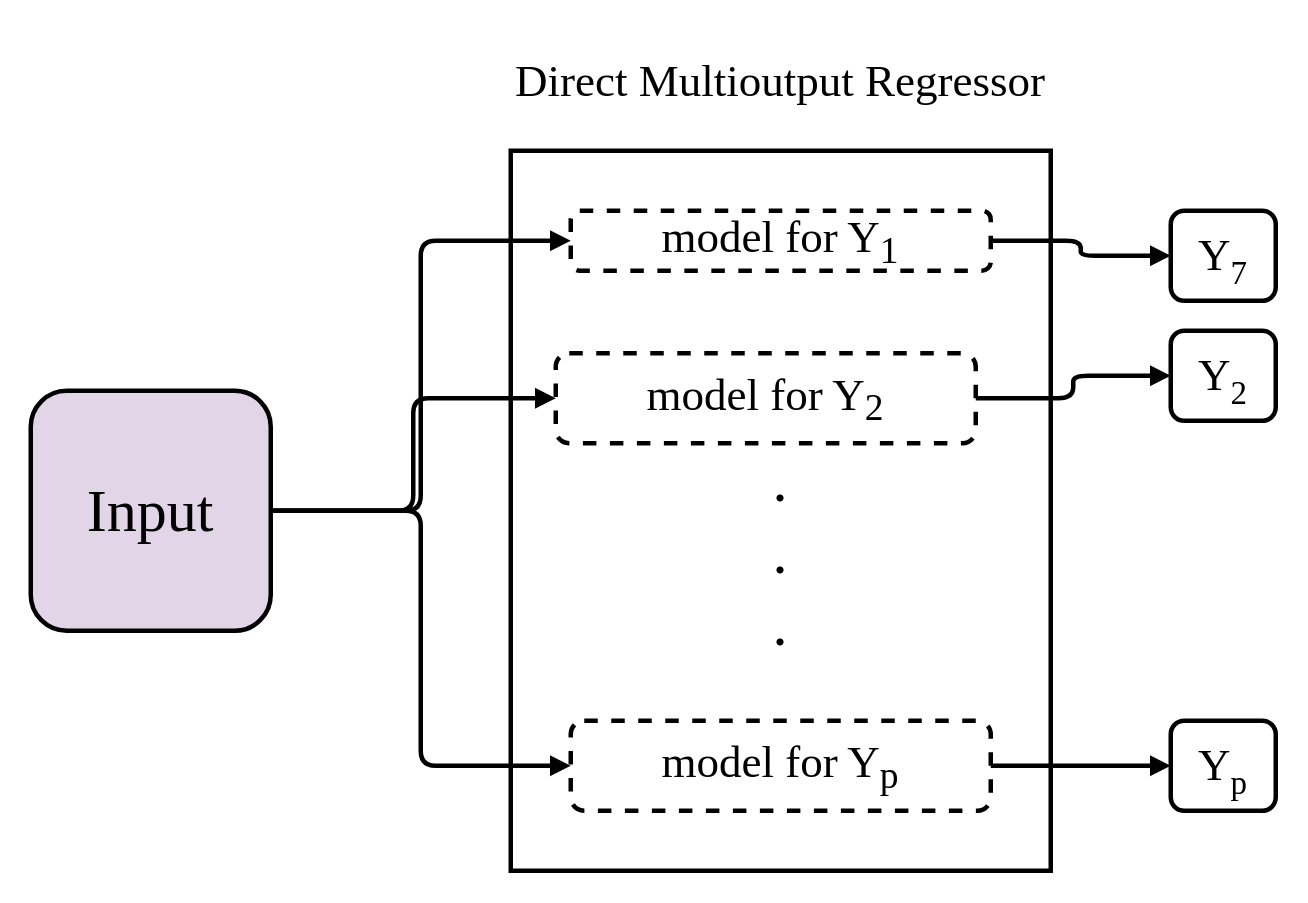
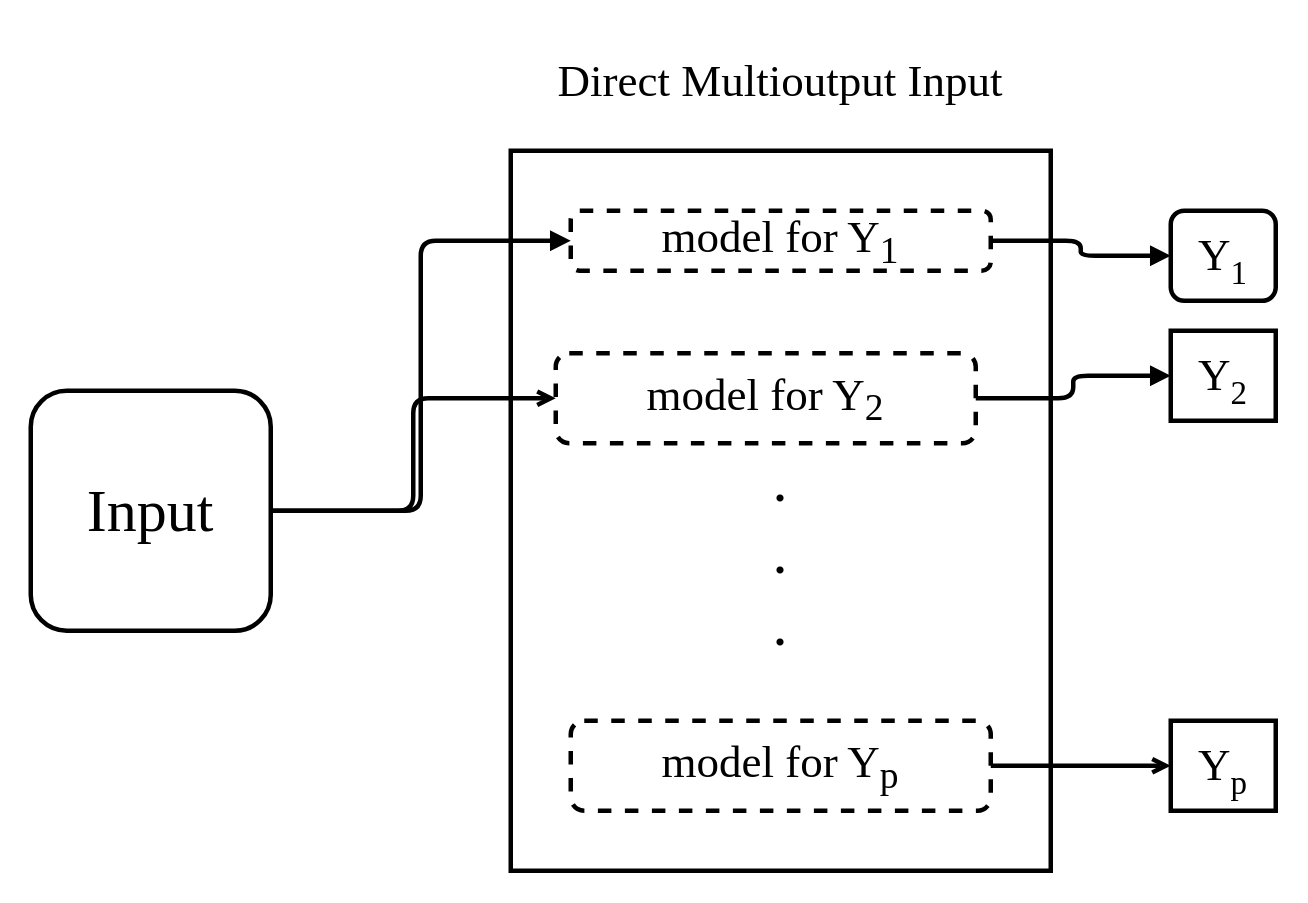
  <mxCell id="0" />
  <mxCell id="1" parent="0" />
  <mxCell id="2" style="edgeStyle=elbowEdgeStyle;html=1;exitX=1;exitY=0.5;exitDx=0;exitDy=0;entryX=0;entryY=0.5;entryDx=0;entryDy=0;fontFamily=Times New Roman;fontSize=30;fontColor=#000000;strokeColor=#000000;strokeWidth=3;endArrow=block;endFill=1;" edge="1" parent="1" source="5" target="9"><mxGeometry relative="1" as="geometry" /></mxCell>
- <mxCell id="3" style="edgeStyle=elbowEdgeStyle;html=1;exitX=1;exitY=0.5;exitDx=0;exitDy=0;entryX=0;entryY=0.5;entryDx=0;entryDy=0;strokeColor=#000000;strokeWidth=3;fontFamily=Times New Roman;fontSize=30;fontColor=#000000;endArrow=block;endFill=1;" edge="1" parent="1" source="5" target="11"><mxGeometry relative="1" as="geometry" /></mxCell>
- <mxCell id="4" style="edgeStyle=elbowEdgeStyle;html=1;exitX=1;exitY=0.5;exitDx=0;exitDy=0;entryX=0;entryY=0.5;entryDx=0;entryDy=0;strokeColor=#000000;strokeWidth=3;fontFamily=Times New Roman;fontSize=30;fontColor=#000000;endArrow=block;endFill=1;" edge="1" parent="1" source="5" target="13"><mxGeometry relative="1" as="geometry" /></mxCell>
- <mxCell id="5" value="&lt;font color=&quot;#000000&quot; face=&quot;Times New Roman&quot; style=&quot;font-size: 40px;&quot;&gt;Input&lt;/font&gt;" style="rounded=1;whiteSpace=wrap;html=1;strokeWidth=3;strokeColor=#000000;fillColor=#e1d5e7;" vertex="1" parent="1"><mxGeometry x="20" y="260" width="160" height="160" as="geometry" /></mxCell>
+ <mxCell id="3" style="edgeStyle=elbowEdgeStyle;html=1;exitX=1;exitY=0.5;exitDx=0;exitDy=0;entryX=0;entryY=0.5;entryDx=0;entryDy=0;strokeColor=#000000;strokeWidth=3;fontFamily=Times New Roman;fontSize=30;fontColor=#000000;endArrow=open;endFill=1;" edge="1" parent="1" source="5" target="11"><mxGeometry relative="1" as="geometry" /></mxCell>
+ <mxCell id="5" value="&lt;font color=&quot;#000000&quot; face=&quot;Times New Roman&quot; style=&quot;font-size: 40px;&quot;&gt;Input&lt;/font&gt;" style="rounded=1;whiteSpace=wrap;html=1;strokeWidth=3;strokeColor=#000000;" vertex="1" parent="1"><mxGeometry x="20" y="260" width="160" height="160" as="geometry" /></mxCell>
  <mxCell id="6" value="" style="rounded=0;whiteSpace=wrap;html=1;fontFamily=Times New Roman;fontSize=40;fillColor=none;strokeColor=#000000;strokeWidth=3;" vertex="1" parent="1"><mxGeometry x="340" y="100" width="360" height="480" as="geometry" /></mxCell>
- <mxCell id="7" value="&lt;font color=&quot;#000000&quot; style=&quot;font-size: 30px;&quot;&gt;Direct Multioutput Regressor&lt;/font&gt;" style="text;html=1;strokeColor=none;fillColor=none;align=center;verticalAlign=middle;whiteSpace=wrap;rounded=0;strokeWidth=3;fontFamily=Times New Roman;fontSize=40;" vertex="1" parent="1"><mxGeometry x="270" y="20" width="500" height="60" as="geometry" /></mxCell>
+ <mxCell id="7" value="&lt;font color=&quot;#000000&quot; style=&quot;font-size: 30px;&quot;&gt;Direct Multioutput Input&lt;/font&gt;" style="text;html=1;strokeColor=none;fillColor=none;align=center;verticalAlign=middle;whiteSpace=wrap;rounded=0;strokeWidth=3;fontFamily=Times New Roman;fontSize=40;" vertex="1" parent="1"><mxGeometry x="270" y="20" width="500" height="60" as="geometry" /></mxCell>
  <mxCell id="8" style="edgeStyle=elbowEdgeStyle;html=1;exitX=1;exitY=0.5;exitDx=0;exitDy=0;entryX=0;entryY=0.5;entryDx=0;entryDy=0;strokeColor=#000000;strokeWidth=3;fontFamily=Times New Roman;fontSize=25;fontColor=#000000;endArrow=block;endFill=1;" edge="1" parent="1" source="9" target="15"><mxGeometry relative="1" as="geometry" /></mxCell>
  <mxCell id="9" value="&lt;font color=&quot;#000000&quot;&gt;model for Y&lt;sub&gt;&lt;font style=&quot;font-size: 25px;&quot;&gt;1&lt;/font&gt;&lt;/sub&gt;&lt;/font&gt;" style="rounded=1;whiteSpace=wrap;html=1;strokeColor=#000000;strokeWidth=3;fontFamily=Times New Roman;fontSize=30;fillColor=none;dashed=1;" vertex="1" parent="1"><mxGeometry x="380" y="140" width="280" height="40" as="geometry" /></mxCell>
  <mxCell id="10" style="edgeStyle=elbowEdgeStyle;html=1;exitX=1;exitY=0.5;exitDx=0;exitDy=0;entryX=0;entryY=0.5;entryDx=0;entryDy=0;strokeColor=#000000;strokeWidth=3;fontFamily=Times New Roman;fontSize=25;fontColor=#000000;endArrow=block;endFill=1;" edge="1" parent="1" source="11" target="16"><mxGeometry relative="1" as="geometry" /></mxCell>
  <mxCell id="11" value="&lt;font color=&quot;#000000&quot;&gt;model for Y&lt;sub&gt;2&lt;/sub&gt;&lt;/font&gt;" style="rounded=1;whiteSpace=wrap;html=1;strokeColor=#000000;strokeWidth=3;fontFamily=Times New Roman;fontSize=30;fillColor=none;dashed=1;" vertex="1" parent="1"><mxGeometry x="370" y="235" width="280" height="60" as="geometry" /></mxCell>
- <mxCell id="12" style="edgeStyle=elbowEdgeStyle;html=1;exitX=1;exitY=0.5;exitDx=0;exitDy=0;entryX=0;entryY=0.5;entryDx=0;entryDy=0;strokeColor=#000000;strokeWidth=3;fontFamily=Times New Roman;fontSize=25;fontColor=#000000;endArrow=block;endFill=1;" edge="1" parent="1" source="13" target="17"><mxGeometry relative="1" as="geometry" /></mxCell>
+ <mxCell id="12" style="edgeStyle=elbowEdgeStyle;html=1;exitX=1;exitY=0.5;exitDx=0;exitDy=0;entryX=0;entryY=0.5;entryDx=0;entryDy=0;strokeColor=#000000;strokeWidth=3;fontFamily=Times New Roman;fontSize=25;fontColor=#000000;endArrow=open;endFill=1;" edge="1" parent="1" source="13" target="17"><mxGeometry relative="1" as="geometry" /></mxCell>
  <mxCell id="13" value="&lt;font color=&quot;#000000&quot;&gt;model for Y&lt;sub&gt;p&lt;/sub&gt;&lt;/font&gt;" style="rounded=1;whiteSpace=wrap;html=1;strokeColor=#000000;strokeWidth=3;fontFamily=Times New Roman;fontSize=30;fillColor=none;dashed=1;" vertex="1" parent="1"><mxGeometry x="380" y="480" width="280" height="60" as="geometry" /></mxCell>
  <mxCell id="14" value="&lt;font style=&quot;font-size: 40px;&quot;&gt;.&lt;br&gt;.&lt;br&gt;.&lt;/font&gt;" style="text;html=1;strokeColor=none;fillColor=none;align=center;verticalAlign=middle;whiteSpace=wrap;rounded=0;dashed=1;strokeWidth=3;fontFamily=Times New Roman;fontSize=30;fontColor=#000000;" vertex="1" parent="1"><mxGeometry x="480" y="320" width="80" height="95" as="geometry" /></mxCell>
- <mxCell id="15" value="&lt;span style=&quot;color: rgb(0, 0, 0); font-family: &amp;quot;Times New Roman&amp;quot;; font-size: 30px; font-style: normal; font-variant-ligatures: normal; font-variant-caps: normal; font-weight: 400; letter-spacing: normal; orphans: 2; text-align: center; text-indent: 0px; text-transform: none; widows: 2; word-spacing: 0px; -webkit-text-stroke-width: 0px; text-decoration-thickness: initial; text-decoration-style: initial; text-decoration-color: initial; float: none; display: inline !important;&quot;&gt;Y&lt;/span&gt;&lt;sub style=&quot;border-color: rgb(0, 0, 0); color: rgb(0, 0, 0); font-family: &amp;quot;Times New Roman&amp;quot;; font-style: normal; font-variant-ligatures: normal; font-variant-caps: normal; font-weight: 400; letter-spacing: normal; orphans: 2; text-align: center; text-indent: 0px; text-transform: none; widows: 2; word-spacing: 0px; -webkit-text-stroke-width: 0px; text-decoration-thickness: initial; text-decoration-style: initial; text-decoration-color: initial;&quot;&gt;&lt;font style=&quot;font-size: 22px;&quot;&gt;7&lt;/font&gt;&lt;/sub&gt;" style="rounded=1;whiteSpace=wrap;html=1;strokeColor=#000000;strokeWidth=3;fontFamily=Times New Roman;fontSize=40;fontColor=#000000;fillColor=none;" vertex="1" parent="1"><mxGeometry x="780" y="140" width="70" height="60" as="geometry" /></mxCell>
- <mxCell id="16" value="&lt;span style=&quot;color: rgb(0, 0, 0); font-family: &amp;quot;Times New Roman&amp;quot;; font-size: 30px; font-style: normal; font-variant-ligatures: normal; font-variant-caps: normal; font-weight: 400; letter-spacing: normal; orphans: 2; text-align: center; text-indent: 0px; text-transform: none; widows: 2; word-spacing: 0px; -webkit-text-stroke-width: 0px; text-decoration-thickness: initial; text-decoration-style: initial; text-decoration-color: initial; float: none; display: inline !important;&quot;&gt;Y&lt;/span&gt;&lt;sub style=&quot;border-color: rgb(0, 0, 0); color: rgb(0, 0, 0); font-family: &amp;quot;Times New Roman&amp;quot;; font-style: normal; font-variant-ligatures: normal; font-variant-caps: normal; font-weight: 400; letter-spacing: normal; orphans: 2; text-align: center; text-indent: 0px; text-transform: none; widows: 2; word-spacing: 0px; -webkit-text-stroke-width: 0px; text-decoration-thickness: initial; text-decoration-style: initial; text-decoration-color: initial;&quot;&gt;&lt;font style=&quot;font-size: 22px;&quot;&gt;2&lt;/font&gt;&lt;/sub&gt;" style="rounded=1;whiteSpace=wrap;html=1;strokeColor=#000000;strokeWidth=3;fontFamily=Times New Roman;fontSize=40;fontColor=#000000;fillColor=none;" vertex="1" parent="1"><mxGeometry x="780" y="220" width="70" height="60" as="geometry" /></mxCell>
- <mxCell id="17" value="&lt;span style=&quot;font-size: 30px;&quot;&gt;Y&lt;/span&gt;&lt;sub&gt;&lt;font style=&quot;font-size: 22px;&quot;&gt;p&lt;/font&gt;&lt;/sub&gt;" style="rounded=1;whiteSpace=wrap;html=1;strokeColor=#000000;strokeWidth=3;fontFamily=Times New Roman;fontSize=40;fontColor=#000000;fillColor=none;" vertex="1" parent="1"><mxGeometry x="780" y="480" width="70" height="60" as="geometry" /></mxCell>
+ <mxCell id="15" value="&lt;span style=&quot;color: rgb(0, 0, 0); font-family: &amp;quot;Times New Roman&amp;quot;; font-size: 30px; font-style: normal; font-variant-ligatures: normal; font-variant-caps: normal; font-weight: 400; letter-spacing: normal; orphans: 2; text-align: center; text-indent: 0px; text-transform: none; widows: 2; word-spacing: 0px; -webkit-text-stroke-width: 0px; text-decoration-thickness: initial; text-decoration-style: initial; text-decoration-color: initial; float: none; display: inline !important;&quot;&gt;Y&lt;/span&gt;&lt;sub style=&quot;border-color: rgb(0, 0, 0); color: rgb(0, 0, 0); font-family: &amp;quot;Times New Roman&amp;quot;; font-style: normal; font-variant-ligatures: normal; font-variant-caps: normal; font-weight: 400; letter-spacing: normal; orphans: 2; text-align: center; text-indent: 0px; text-transform: none; widows: 2; word-spacing: 0px; -webkit-text-stroke-width: 0px; text-decoration-thickness: initial; text-decoration-style: initial; text-decoration-color: initial;&quot;&gt;&lt;font style=&quot;font-size: 22px;&quot;&gt;1&lt;/font&gt;&lt;/sub&gt;" style="rounded=1;whiteSpace=wrap;html=1;strokeColor=#000000;strokeWidth=3;fontFamily=Times New Roman;fontSize=40;fontColor=#000000;fillColor=none;" vertex="1" parent="1"><mxGeometry x="780" y="140" width="70" height="60" as="geometry" /></mxCell>
+ <mxCell id="16" value="&lt;span style=&quot;color: rgb(0, 0, 0); font-family: &amp;quot;Times New Roman&amp;quot;; font-size: 30px; font-style: normal; font-variant-ligatures: normal; font-variant-caps: normal; font-weight: 400; letter-spacing: normal; orphans: 2; text-align: center; text-indent: 0px; text-transform: none; widows: 2; word-spacing: 0px; -webkit-text-stroke-width: 0px; text-decoration-thickness: initial; text-decoration-style: initial; text-decoration-color: initial; float: none; display: inline !important;&quot;&gt;Y&lt;/span&gt;&lt;sub style=&quot;border-color: rgb(0, 0, 0); color: rgb(0, 0, 0); font-family: &amp;quot;Times New Roman&amp;quot;; font-style: normal; font-variant-ligatures: normal; font-variant-caps: normal; font-weight: 400; letter-spacing: normal; orphans: 2; text-align: center; text-indent: 0px; text-transform: none; widows: 2; word-spacing: 0px; -webkit-text-stroke-width: 0px; text-decoration-thickness: initial; text-decoration-style: initial; text-decoration-color: initial;&quot;&gt;&lt;font style=&quot;font-size: 22px;&quot;&gt;2&lt;/font&gt;&lt;/sub&gt;" style="whiteSpace=wrap;html=1;strokeColor=#000000;strokeWidth=3;fontFamily=Times New Roman;fontSize=40;fontColor=#000000;fillColor=none;rounded=0;" vertex="1" parent="1"><mxGeometry x="780" y="220" width="70" height="60" as="geometry" /></mxCell>
+ <mxCell id="17" value="&lt;span style=&quot;font-size: 30px;&quot;&gt;Y&lt;/span&gt;&lt;sub&gt;&lt;font style=&quot;font-size: 22px;&quot;&gt;p&lt;/font&gt;&lt;/sub&gt;" style="whiteSpace=wrap;html=1;strokeColor=#000000;strokeWidth=3;fontFamily=Times New Roman;fontSize=40;fontColor=#000000;fillColor=none;rounded=0;" vertex="1" parent="1"><mxGeometry x="780" y="480" width="70" height="60" as="geometry" /></mxCell>
